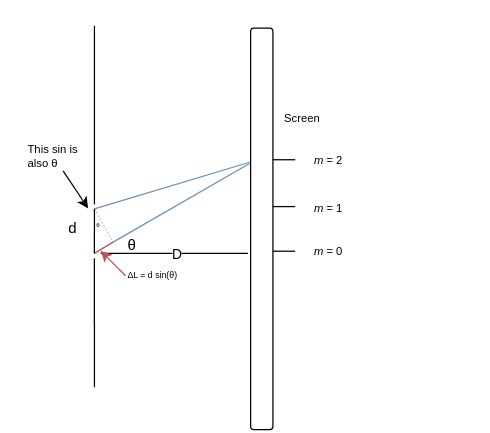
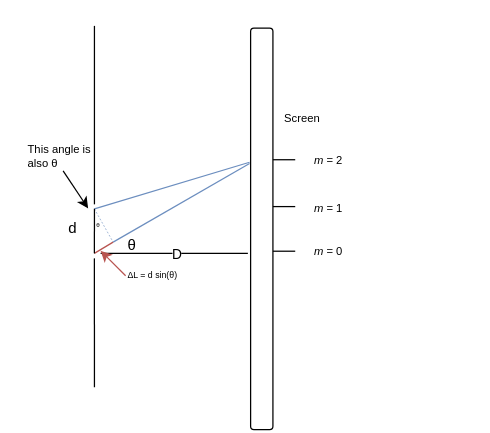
  <mxCell id="0" />
  <mxCell id="1" parent="0" />
  <mxCell id="2" value="" style="endArrow=none;html=1;rounded=0;" edge="1" parent="1"><mxGeometry width="50" height="50" relative="1" as="geometry"><mxPoint x="75.051" y="20" as="sourcePoint" /><mxPoint x="75.051" y="162.785" as="targetPoint" /></mxGeometry></mxCell>
  <mxCell id="3" value="" style="endArrow=none;html=1;rounded=0;" edge="1" parent="1"><mxGeometry width="50" height="50" relative="1" as="geometry"><mxPoint x="75" y="206" as="sourcePoint" /><mxPoint x="75.051" y="309.139" as="targetPoint" /></mxGeometry></mxCell>
  <mxCell id="4" value="d" style="text;html=1;strokeColor=none;fillColor=none;align=center;verticalAlign=middle;whiteSpace=wrap;rounded=0;rotation=0;" vertex="1" parent="1"><mxGeometry x="50" y="175.17" width="16" height="14.49" as="geometry" /></mxCell>
  <mxCell id="5" value="" style="rounded=1;whiteSpace=wrap;html=1;rotation=90;" vertex="1" parent="1"><mxGeometry x="48.278" y="173.493" width="321.266" height="17.848" as="geometry" /></mxCell>
  <mxCell id="6" value="&lt;font style=&quot;font-size: 9px;&quot;&gt;Screen&lt;/font&gt;" style="text;html=1;strokeColor=none;fillColor=none;align=center;verticalAlign=middle;whiteSpace=wrap;rounded=0;rotation=0;" vertex="1" parent="1"><mxGeometry x="220" y="83" width="43.24" height="20" as="geometry" /></mxCell>
  <mxCell id="7" value="" style="endArrow=none;html=1;rounded=0;" edge="1" parent="1"><mxGeometry width="50" height="50" relative="1" as="geometry"><mxPoint x="217.835" y="200.267" as="sourcePoint" /><mxPoint x="235.684" y="200.267" as="targetPoint" /></mxGeometry></mxCell>
  <mxCell id="8" value="" style="endArrow=none;html=1;rounded=0;" edge="1" parent="1"><mxGeometry width="50" height="50" relative="1" as="geometry"><mxPoint x="217.835" y="164.57" as="sourcePoint" /><mxPoint x="235.684" y="164.57" as="targetPoint" /></mxGeometry></mxCell>
  <mxCell id="9" value="&lt;font style=&quot;font-size: 9px;&quot;&gt;&lt;i&gt;m&lt;/i&gt; = 0&lt;/font&gt;" style="text;html=1;strokeColor=none;fillColor=none;align=center;verticalAlign=middle;whiteSpace=wrap;rounded=0;rotation=0;" vertex="1" parent="1"><mxGeometry x="226.759" y="191.343" width="71.392" height="17.848" as="geometry" /></mxCell>
  <mxCell id="10" value="&lt;font style=&quot;font-size: 9px;&quot;&gt;&lt;i&gt;m&lt;/i&gt; = 1&lt;br&gt;&lt;/font&gt;" style="text;html=1;strokeColor=none;fillColor=none;align=center;verticalAlign=middle;whiteSpace=wrap;rounded=0;rotation=0;" vertex="1" parent="1"><mxGeometry x="226.759" y="155.646" width="71.392" height="17.848" as="geometry" /></mxCell>
  <mxCell id="11" value="&lt;font style=&quot;font-size: 9px;&quot;&gt;&lt;i&gt;m&lt;/i&gt; = 2&lt;br&gt;&lt;/font&gt;" style="text;html=1;strokeColor=none;fillColor=none;align=center;verticalAlign=middle;whiteSpace=wrap;rounded=0;rotation=0;" vertex="1" parent="1"><mxGeometry x="226.759" y="118.164" width="71.392" height="17.848" as="geometry" /></mxCell>
  <mxCell id="12" value="" style="endArrow=none;html=1;rounded=0;" edge="1" parent="1"><mxGeometry width="50" height="50" relative="1" as="geometry"><mxPoint x="217.835" y="127.088" as="sourcePoint" /><mxPoint x="235.684" y="127.088" as="targetPoint" /></mxGeometry></mxCell>
  <mxCell id="13" value="" style="endArrow=none;html=1;rounded=0;" edge="1" parent="1"><mxGeometry width="50" height="50" relative="1" as="geometry"><mxPoint x="80" y="202.046" as="sourcePoint" /><mxPoint x="197.797" y="202.046" as="targetPoint" /></mxGeometry></mxCell>
  <mxCell id="14" value="D" style="edgeLabel;html=1;align=center;verticalAlign=middle;resizable=0;points=[];rotation=0;" vertex="1" connectable="0" parent="13"><mxGeometry x="-0.341" y="-1" relative="1" as="geometry"><mxPoint x="21" y="-1" as="offset" /></mxGeometry></mxCell>
  <mxCell id="15" value="" style="endArrow=none;html=1;rounded=0;fillColor=#dae8fc;strokeColor=#6c8ebf;entryX=0.334;entryY=1.047;entryDx=0;entryDy=0;entryPerimeter=0;" edge="1" parent="1" target="5"><mxGeometry width="50" height="50" relative="1" as="geometry"><mxPoint x="75.051" y="166.354" as="sourcePoint" /><mxPoint x="160" y="183" as="targetPoint" /></mxGeometry></mxCell>
  <mxCell id="16" value="" style="endArrow=none;html=1;rounded=0;fillColor=#dae8fc;strokeColor=#6c8ebf;entryX=0.337;entryY=1.047;entryDx=0;entryDy=0;entryPerimeter=0;" edge="1" parent="1" target="5"><mxGeometry width="50" height="50" relative="1" as="geometry"><mxPoint x="90" y="193" as="sourcePoint" /><mxPoint x="160" y="183" as="targetPoint" /></mxGeometry></mxCell>
  <mxCell id="17" value="" style="endArrow=none;html=1;rounded=0;fillColor=#f8cecc;strokeColor=#b85450;" edge="1" parent="1"><mxGeometry width="50" height="50" relative="1" as="geometry"><mxPoint x="75" y="202" as="sourcePoint" /><mxPoint x="90" y="193" as="targetPoint" /></mxGeometry></mxCell>
  <mxCell id="18" value="" style="endArrow=none;html=1;rounded=0;fillColor=#dae8fc;strokeColor=#6c8ebf;dashed=1;strokeWidth=0.5;" edge="1" parent="1"><mxGeometry width="50" height="50" relative="1" as="geometry"><mxPoint x="75" y="166.35" as="sourcePoint" /><mxPoint x="90" y="193" as="targetPoint" /></mxGeometry></mxCell>
  <mxCell id="19" value="" style="endArrow=none;html=1;rounded=0;" edge="1" parent="1"><mxGeometry width="50" height="50" relative="1" as="geometry"><mxPoint x="75.051" y="166.354" as="sourcePoint" /><mxPoint x="75" y="202" as="targetPoint" /></mxGeometry></mxCell>
  <mxCell id="20" value="&lt;span class=&quot;ILfuVd&quot; lang=&quot;en&quot;&gt;&lt;span class=&quot;hgKElc&quot;&gt;θ&lt;/span&gt;&lt;/span&gt;" style="text;whiteSpace=wrap;html=1;" vertex="1" parent="1"><mxGeometry x="100" y="182.05" width="10" height="20" as="geometry" /></mxCell>
  <mxCell id="21" value="" style="endArrow=classic;html=1;rounded=0;" edge="1" parent="1"><mxGeometry width="50" height="50" relative="1" as="geometry"><mxPoint x="50" y="136.01" as="sourcePoint" /><mxPoint x="70" y="166.01" as="targetPoint" /></mxGeometry></mxCell>
- <mxCell id="22" value="&lt;font style=&quot;font-size: 9px;&quot;&gt;This sin is also &lt;span class=&quot;ILfuVd&quot; lang=&quot;en&quot; style=&quot;font-size: 9px;&quot;&gt;&lt;span class=&quot;hgKElc&quot; style=&quot;font-size: 9px;&quot;&gt;θ&lt;/span&gt;&lt;/span&gt;&lt;/font&gt;" style="text;whiteSpace=wrap;html=1;fontSize=9;" vertex="1" parent="1"><mxGeometry x="20" y="107.09" width="60" height="40" as="geometry" /></mxCell>
+ <mxCell id="22" value="&lt;font style=&quot;font-size: 9px;&quot;&gt;This angle is also &lt;span class=&quot;ILfuVd&quot; lang=&quot;en&quot; style=&quot;font-size: 9px;&quot;&gt;&lt;span class=&quot;hgKElc&quot; style=&quot;font-size: 9px;&quot;&gt;θ&lt;/span&gt;&lt;/span&gt;&lt;/font&gt;" style="text;whiteSpace=wrap;html=1;fontSize=9;" vertex="1" parent="1"><mxGeometry x="20" y="107.09" width="60" height="40" as="geometry" /></mxCell>
  <mxCell id="23" value="" style="endArrow=classic;html=1;rounded=0;fillColor=#f8cecc;strokeColor=#b85450;" edge="1" parent="1"><mxGeometry width="50" height="50" relative="1" as="geometry"><mxPoint x="100" y="219.9" as="sourcePoint" /><mxPoint x="80" y="199.9" as="targetPoint" /></mxGeometry></mxCell>
  <mxCell id="24" value="&lt;span style=&quot;font-size: 7px;&quot;&gt;&lt;span class=&quot;LrzXr kno-fv wHYlTd z8gr9e&quot; style=&quot;font-size: 7px;&quot;&gt;Δ&lt;/span&gt;&lt;/span&gt;L = d sin(&lt;span class=&quot;ILfuVd&quot; lang=&quot;en&quot; style=&quot;font-size: 7px;&quot;&gt;&lt;/span&gt;&lt;span class=&quot;ILfuVd&quot; lang=&quot;en&quot; style=&quot;font-size: 7px;&quot;&gt;θ)&lt;/span&gt;" style="text;whiteSpace=wrap;html=1;fontSize=7;" vertex="1" parent="1"><mxGeometry x="100" y="208.82" width="50" height="20" as="geometry" /></mxCell>
  <mxCell id="25" value="&lt;span class=&quot;ILfuVd&quot; lang=&quot;en&quot; style=&quot;font-size: 5px;&quot;&gt;&lt;span class=&quot;hgKElc&quot; style=&quot;font-size: 5px;&quot;&gt;θ&lt;/span&gt;&lt;/span&gt;" style="text;whiteSpace=wrap;html=1;fontSize=5;" vertex="1" parent="1"><mxGeometry x="75" y="169" width="10" height="11.66" as="geometry" /></mxCell>
